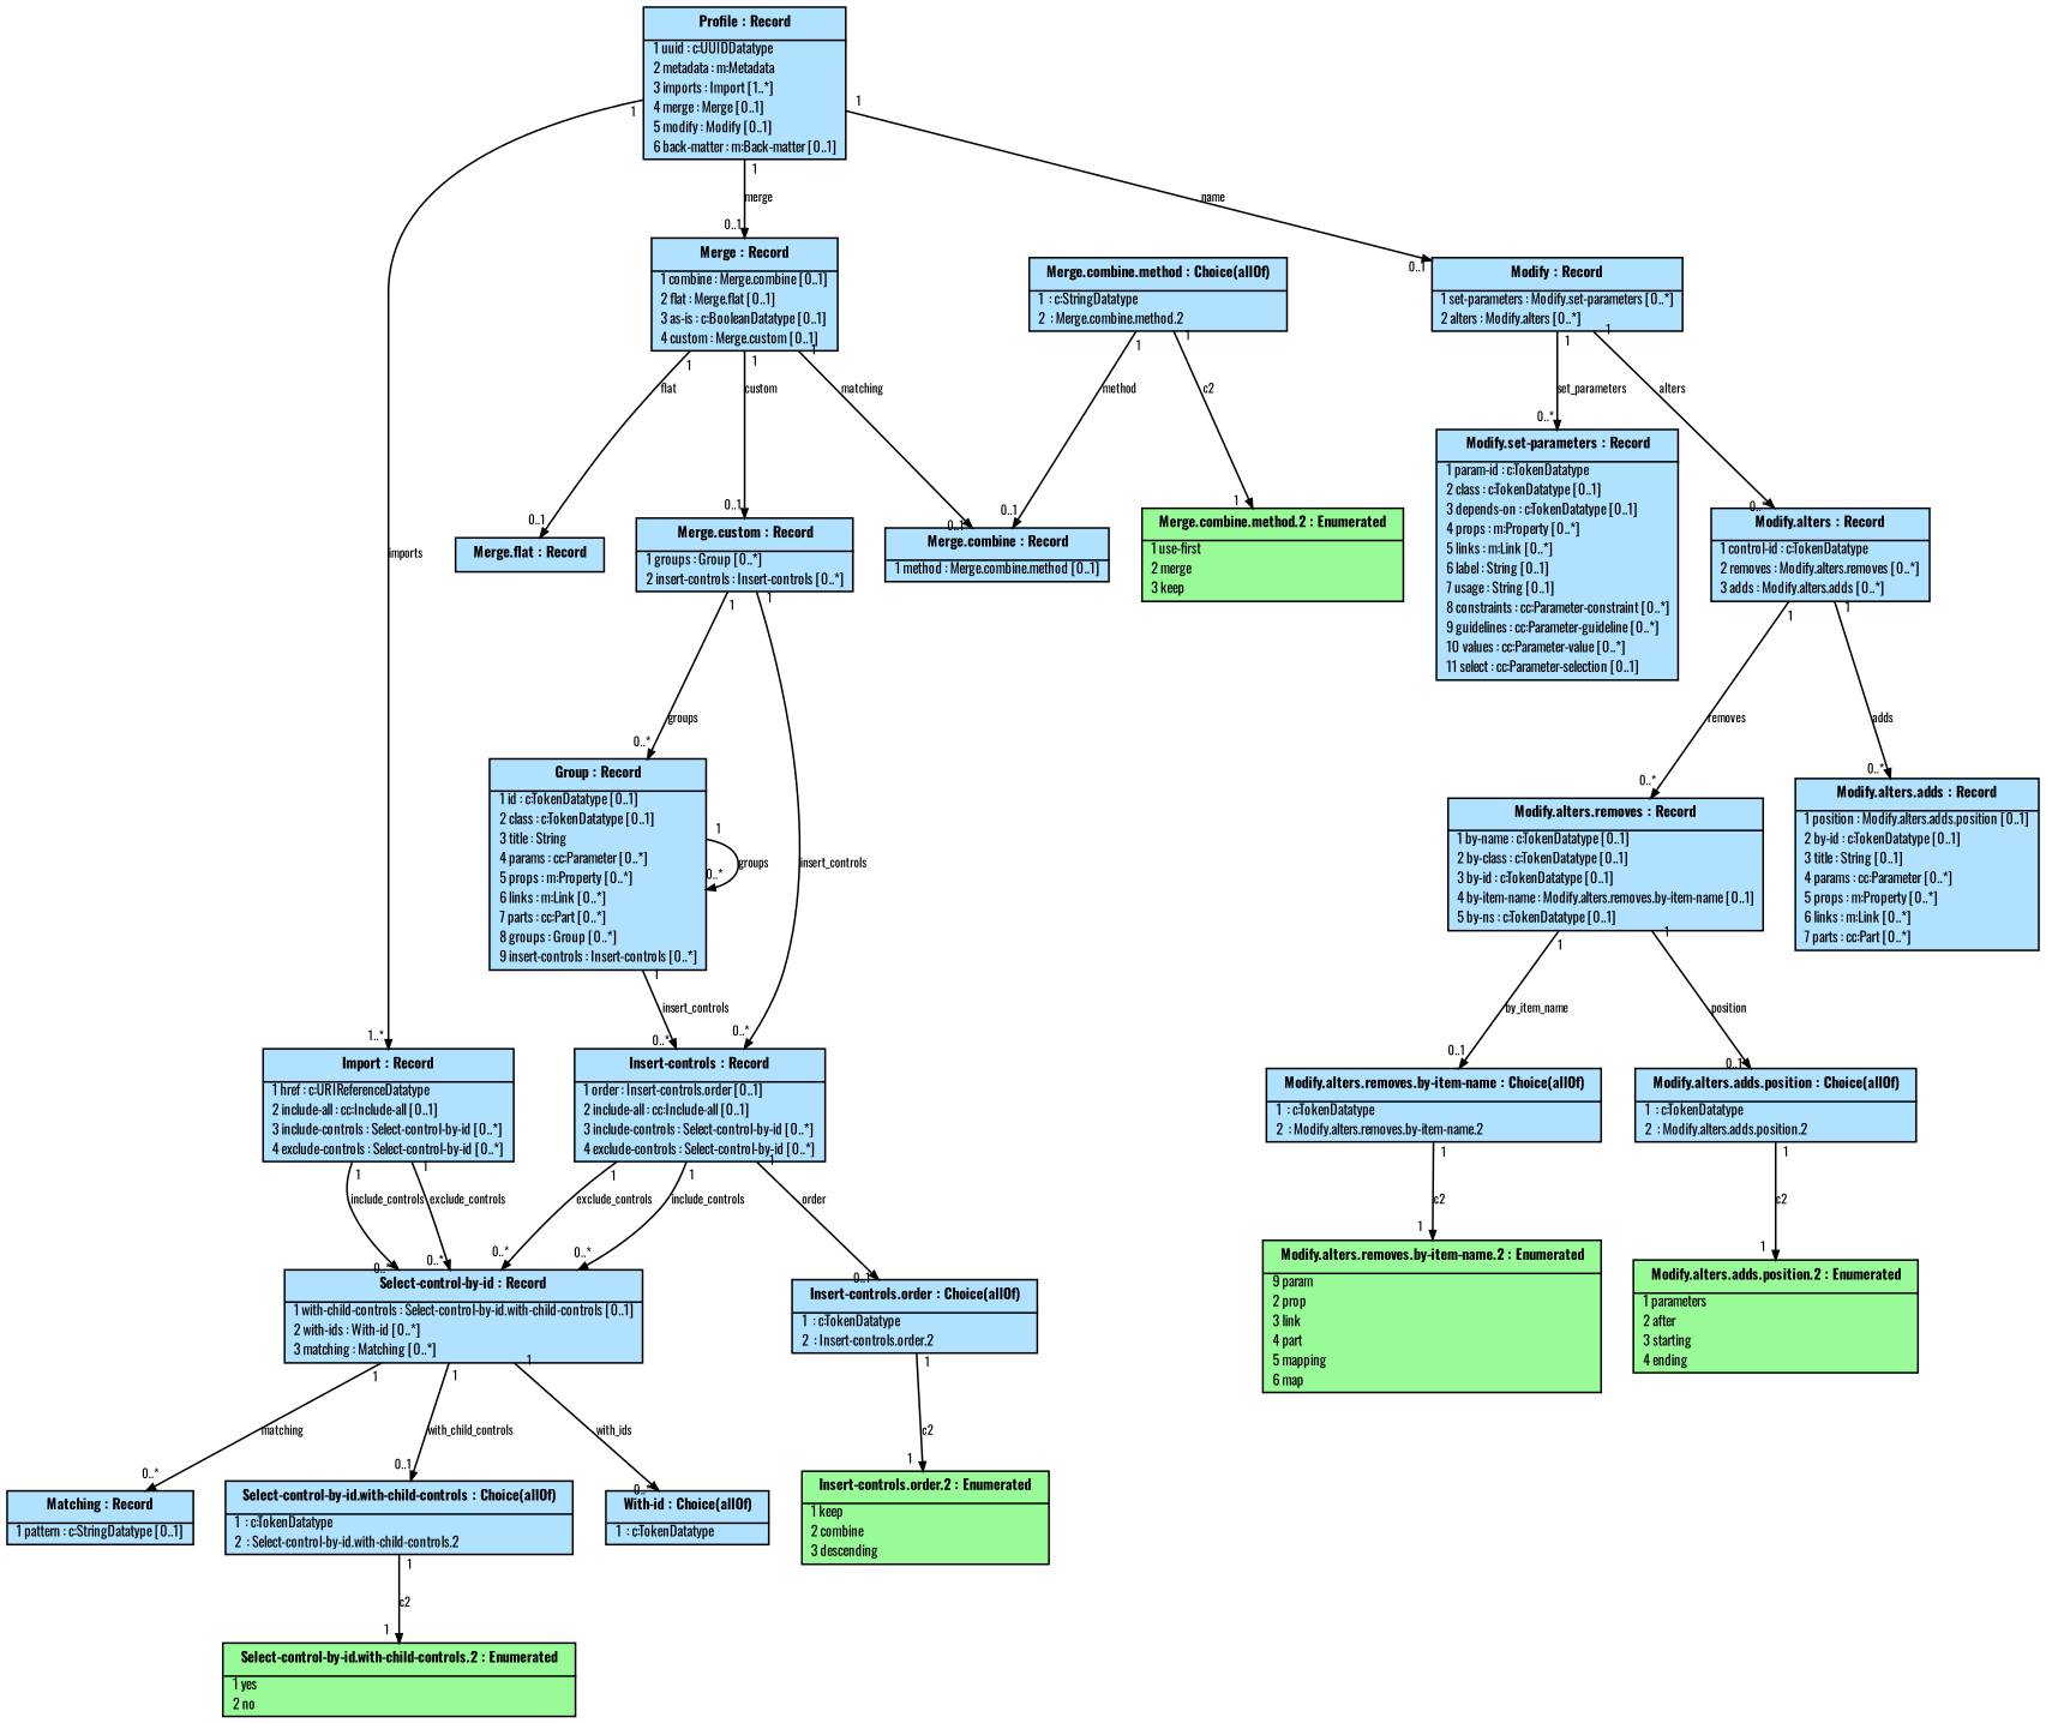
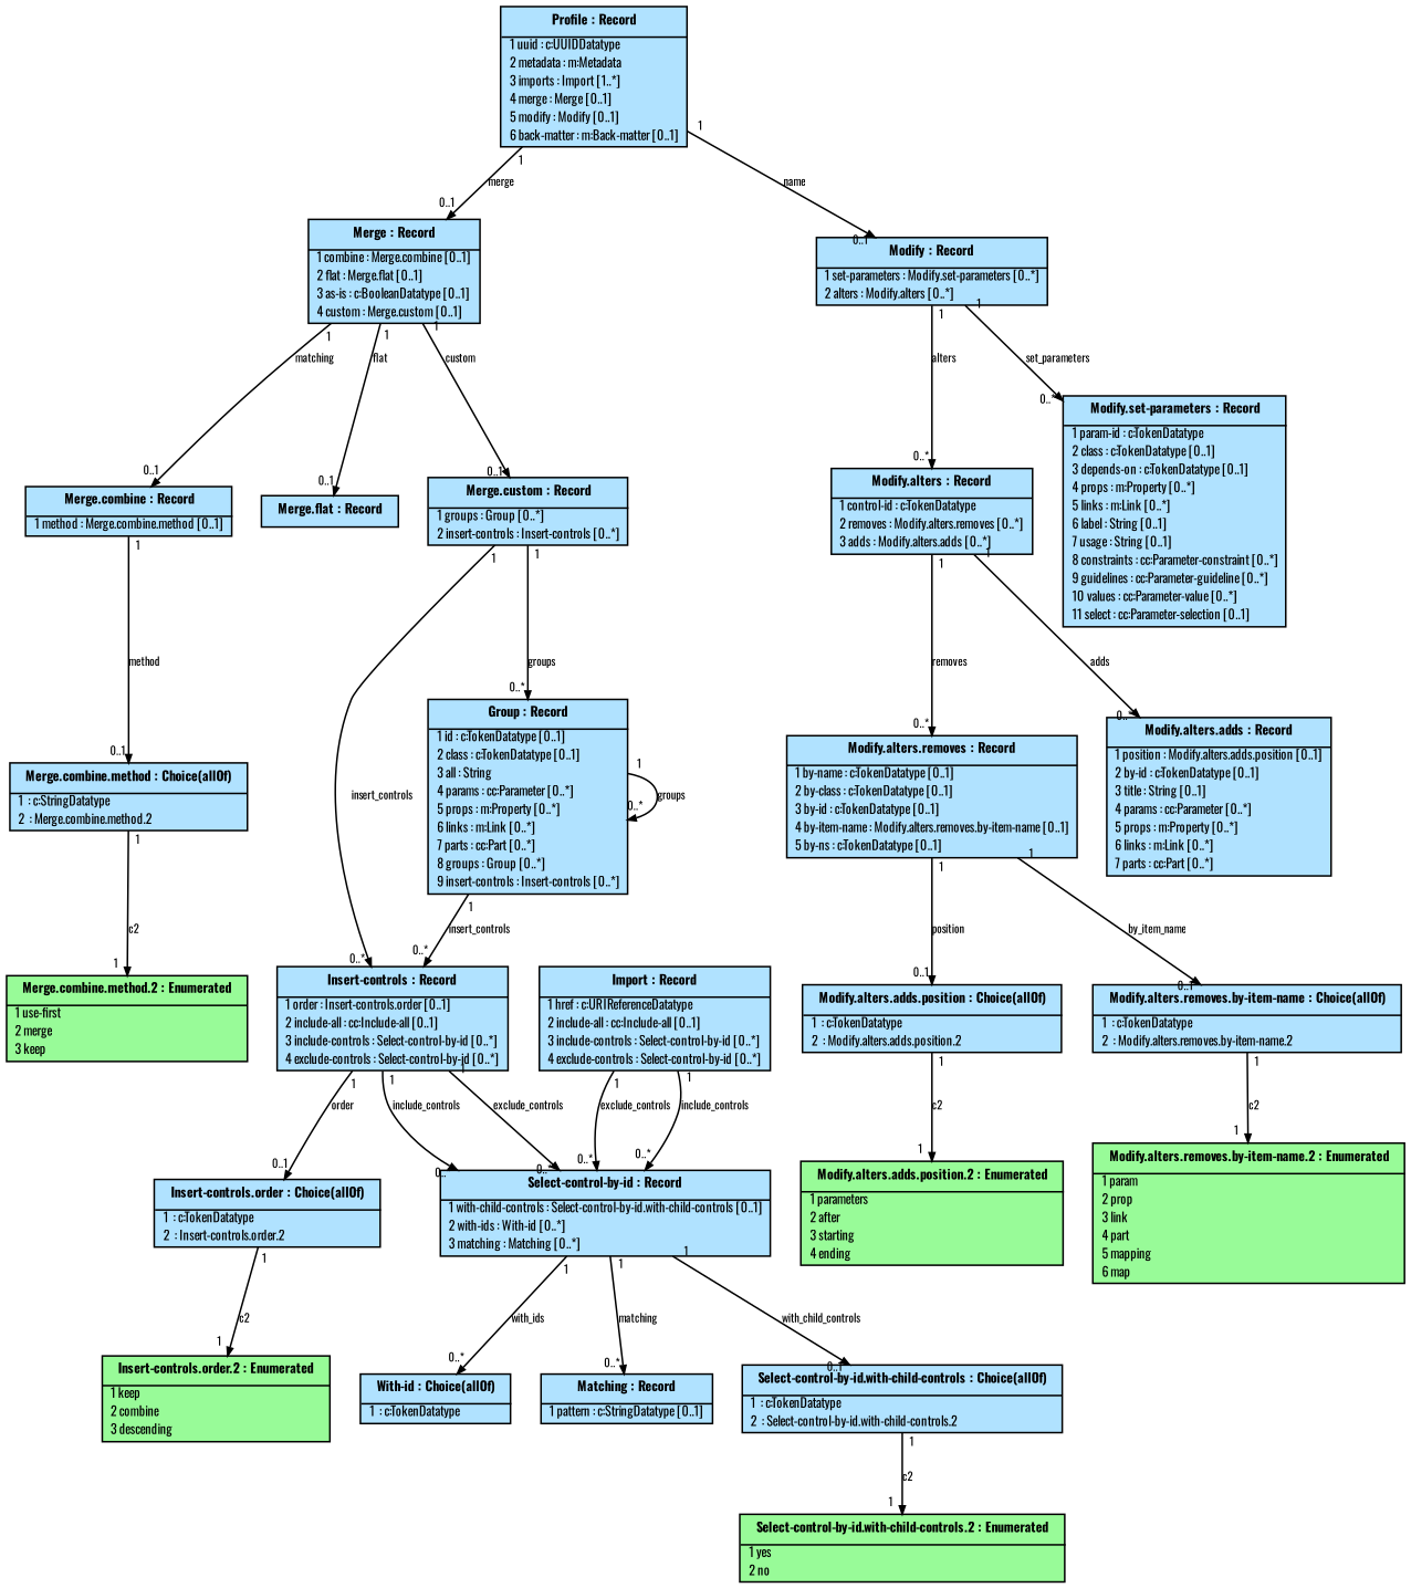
  digraph {
    fontname=Oswald
    fontsize=12
    node [fillcolor=lightskyblue1 fontname=Oswald fontsize=8 shape=plain style=filled]
    edge [arrowsize=0.5 fontname=Oswald fontsize=7 headlabel="0..*" labelangle=45.0 labeldistance=0.9 taillabel=1]
    n1 [label=<<table cellborder="0" cellpadding="1" cellspacing="0"> <tr><td cellpadding="4"><b>  Profile : Record  </b></td></tr><hr/>   <tr><td align="left">  1 uuid : c:UUIDDatatype  </td></tr>   <tr><td align="left">  2 metadata : m:Metadata  </td></tr>   <tr><td align="left">  3 imports : Import [1..*]  </td></tr>   <tr><td align="left">  4 merge : Merge [0..1]  </td></tr>   <tr><td align="left">  5 modify : Modify [0..1]  </td></tr>   <tr><td align="left">  6 back-matter : m:Back-matter [0..1]  </td></tr> </table>>]
    n2 [label=<<table cellborder="0" cellpadding="1" cellspacing="0"> <tr><td cellpadding="4"><b>  Import : Record  </b></td></tr><hr/>   <tr><td align="left">  1 href : c:URIReferenceDatatype  </td></tr>   <tr><td align="left">  2 include-all : cc:Include-all [0..1]  </td></tr>   <tr><td align="left">  3 include-controls : Select-control-by-id [0..*]  </td></tr>   <tr><td align="left">  4 exclude-controls : Select-control-by-id [0..*]  </td></tr> </table>>]
    n3 [label=<<table cellborder="0" cellpadding="1" cellspacing="0"> <tr><td cellpadding="4"><b>  Merge : Record  </b></td></tr><hr/>   <tr><td align="left">  1 combine : Merge.combine [0..1]  </td></tr>   <tr><td align="left">  2 flat : Merge.flat [0..1]  </td></tr>   <tr><td align="left">  3 as-is : c:BooleanDatatype [0..1]  </td></tr>   <tr><td align="left">  4 custom : Merge.custom [0..1]  </td></tr> </table>>]
    n4 [label=<<table cellborder="0" cellpadding="1" cellspacing="0"> <tr><td cellpadding="4"><b>  Modify : Record  </b></td></tr><hr/>   <tr><td align="left">  1 set-parameters : Modify.set-parameters [0..*]  </td></tr>   <tr><td align="left">  2 alters : Modify.alters [0..*]  </td></tr> </table>>]
    n5 [label=<<table cellborder="0" cellpadding="1" cellspacing="0"> <tr><td cellpadding="4"><b>  Select-control-by-id : Record  </b></td></tr><hr/>   <tr><td align="left">  1 with-child-controls : Select-control-by-id.with-child-controls [0..1]  </td></tr>   <tr><td align="left">  2 with-ids : With-id [0..*]  </td></tr>   <tr><td align="left">  3 matching : Matching [0..*]  </td></tr> </table>>]
    n6 [label=<<table cellborder="0" cellpadding="1" cellspacing="0"> <tr><td cellpadding="4"><b>  Merge.combine : Record  </b></td></tr><hr/>   <tr><td align="left">  1 method : Merge.combine.method [0..1]  </td></tr> </table>>]
    n7 [label=<<table cellborder="0" cellpadding="1" cellspacing="0"> <tr><td cellpadding="4"><b>  Merge.flat : Record  </b></td></tr> </table>>]
    n8 [label=<<table cellborder="0" cellpadding="1" cellspacing="0"> <tr><td cellpadding="4"><b>  Merge.custom : Record  </b></td></tr><hr/>   <tr><td align="left">  1 groups : Group [0..*]  </td></tr>   <tr><td align="left">  2 insert-controls : Insert-controls [0..*]  </td></tr> </table>>]
    n9 [label=<<table cellborder="0" cellpadding="1" cellspacing="0"> <tr><td cellpadding="4"><b>  Modify.set-parameters : Record  </b></td></tr><hr/>   <tr><td align="left">  1 param-id : c:TokenDatatype  </td></tr>   <tr><td align="left">  2 class : c:TokenDatatype [0..1]  </td></tr>   <tr><td align="left">  3 depends-on : c:TokenDatatype [0..1]  </td></tr>   <tr><td align="left">  4 props : m:Property [0..*]  </td></tr>   <tr><td align="left">  5 links : m:Link [0..*]  </td></tr>   <tr><td align="left">  6 label : String [0..1]  </td></tr>   <tr><td align="left">  7 usage : String [0..1]  </td></tr>   <tr><td align="left">  8 constraints : cc:Parameter-constraint [0..*]  </td></tr>   <tr><td align="left">  9 guidelines : cc:Parameter-guideline [0..*]  </td></tr>   <tr><td align="left">  10 values : cc:Parameter-value [0..*]  </td></tr>   <tr><td align="left">  11 select : cc:Parameter-selection [0..1]  </td></tr> </table>>]
    n10 [label=<<table cellborder="0" cellpadding="1" cellspacing="0"> <tr><td cellpadding="4"><b>  Modify.alters : Record  </b></td></tr><hr/>   <tr><td align="left">  1 control-id : c:TokenDatatype  </td></tr>   <tr><td align="left">  2 removes : Modify.alters.removes [0..*]  </td></tr>   <tr><td align="left">  3 adds : Modify.alters.adds [0..*]  </td></tr> </table>>]
    n11 [label=<<table cellborder="0" cellpadding="1" cellspacing="0"> <tr><td cellpadding="4"><b>  Select-control-by-id.with-child-controls : Choice(allOf)  </b></td></tr><hr/>   <tr><td align="left">  1  : c:TokenDatatype  </td></tr>   <tr><td align="left">  2  : Select-control-by-id.with-child-controls.2  </td></tr> </table>>]
    n12 [label=<<table cellborder="0" cellpadding="1" cellspacing="0"> <tr><td cellpadding="4"><b>  With-id : Choice(allOf)  </b></td></tr><hr/>   <tr><td align="left">  1  : c:TokenDatatype  </td></tr> </table>>]
    n13 [label=<<table cellborder="0" cellpadding="1" cellspacing="0"> <tr><td cellpadding="4"><b>  Matching : Record  </b></td></tr><hr/>   <tr><td align="left">  1 pattern : c:StringDatatype [0..1]  </td></tr> </table>>]
    n14 [fillcolor=palegreen label=<<table cellborder="0" cellpadding="1" cellspacing="0"> <tr><td cellpadding="4"><b>  Select-control-by-id.with-child-controls.2 : Enumerated  </b></td></tr><hr/>   <tr><td align="left">  1 yes  </td></tr>   <tr><td align="left">  2 no  </td></tr> </table>>]
    n15 [label=<<table cellborder="0" cellpadding="1" cellspacing="0"> <tr><td cellpadding="4"><b>  Merge.combine.method : Choice(allOf)  </b></td></tr><hr/>   <tr><td align="left">  1  : c:StringDatatype  </td></tr>   <tr><td align="left">  2  : Merge.combine.method.2  </td></tr> </table>>]
-   n16 [label=<<table cellborder="0" cellpadding="1" cellspacing="0"> <tr><td cellpadding="4"><b>  Group : Record  </b></td></tr><hr/>   <tr><td align="left">  1 id : c:TokenDatatype [0..1]  </td></tr>   <tr><td align="left">  2 class : c:TokenDatatype [0..1]  </td></tr>   <tr><td align="left">  3 title : String  </td></tr>   <tr><td align="left">  4 params : cc:Parameter [0..*]  </td></tr>   <tr><td align="left">  5 props : m:Property [0..*]  </td></tr>   <tr><td align="left">  6 links : m:Link [0..*]  </td></tr>   <tr><td align="left">  7 parts : cc:Part [0..*]  </td></tr>   <tr><td align="left">  8 groups : Group [0..*]  </td></tr>   <tr><td align="left">  9 insert-controls : Insert-controls [0..*]  </td></tr> </table>>]
+   n16 [label=<<table cellborder="0" cellpadding="1" cellspacing="0"> <tr><td cellpadding="4"><b>  Group : Record  </b></td></tr><hr/>   <tr><td align="left">  1 id : c:TokenDatatype [0..1]  </td></tr>   <tr><td align="left">  2 class : c:TokenDatatype [0..1]  </td></tr>   <tr><td align="left">  3 all : String  </td></tr>   <tr><td align="left">  4 params : cc:Parameter [0..*]  </td></tr>   <tr><td align="left">  5 props : m:Property [0..*]  </td></tr>   <tr><td align="left">  6 links : m:Link [0..*]  </td></tr>   <tr><td align="left">  7 parts : cc:Part [0..*]  </td></tr>   <tr><td align="left">  8 groups : Group [0..*]  </td></tr>   <tr><td align="left">  9 insert-controls : Insert-controls [0..*]  </td></tr> </table>>]
    n17 [label=<<table cellborder="0" cellpadding="1" cellspacing="0"> <tr><td cellpadding="4"><b>  Insert-controls : Record  </b></td></tr><hr/>   <tr><td align="left">  1 order : Insert-controls.order [0..1]  </td></tr>   <tr><td align="left">  2 include-all : cc:Include-all [0..1]  </td></tr>   <tr><td align="left">  3 include-controls : Select-control-by-id [0..*]  </td></tr>   <tr><td align="left">  4 exclude-controls : Select-control-by-id [0..*]  </td></tr> </table>>]
    n18 [fillcolor=palegreen label=<<table cellborder="0" cellpadding="1" cellspacing="0"> <tr><td cellpadding="4"><b>  Merge.combine.method.2 : Enumerated  </b></td></tr><hr/>   <tr><td align="left">  1 use-first  </td></tr>   <tr><td align="left">  2 merge  </td></tr>   <tr><td align="left">  3 keep  </td></tr> </table>>]
    n19 [label=<<table cellborder="0" cellpadding="1" cellspacing="0"> <tr><td cellpadding="4"><b>  Insert-controls.order : Choice(allOf)  </b></td></tr><hr/>   <tr><td align="left">  1  : c:TokenDatatype  </td></tr>   <tr><td align="left">  2  : Insert-controls.order.2  </td></tr> </table>>]
    n20 [fillcolor=palegreen label=<<table cellborder="0" cellpadding="1" cellspacing="0"> <tr><td cellpadding="4"><b>  Insert-controls.order.2 : Enumerated  </b></td></tr><hr/>   <tr><td align="left">  1 keep  </td></tr>   <tr><td align="left">  2 combine  </td></tr>   <tr><td align="left">  3 descending  </td></tr> </table>>]
    n21 [label=<<table cellborder="0" cellpadding="1" cellspacing="0"> <tr><td cellpadding="4"><b>  Modify.alters.removes : Record  </b></td></tr><hr/>   <tr><td align="left">  1 by-name : c:TokenDatatype [0..1]  </td></tr>   <tr><td align="left">  2 by-class : c:TokenDatatype [0..1]  </td></tr>   <tr><td align="left">  3 by-id : c:TokenDatatype [0..1]  </td></tr>   <tr><td align="left">  4 by-item-name : Modify.alters.removes.by-item-name [0..1]  </td></tr>   <tr><td align="left">  5 by-ns : c:TokenDatatype [0..1]  </td></tr> </table>>]
    n22 [label=<<table cellborder="0" cellpadding="1" cellspacing="0"> <tr><td cellpadding="4"><b>  Modify.alters.adds : Record  </b></td></tr><hr/>   <tr><td align="left">  1 position : Modify.alters.adds.position [0..1]  </td></tr>   <tr><td align="left">  2 by-id : c:TokenDatatype [0..1]  </td></tr>   <tr><td align="left">  3 title : String [0..1]  </td></tr>   <tr><td align="left">  4 params : cc:Parameter [0..*]  </td></tr>   <tr><td align="left">  5 props : m:Property [0..*]  </td></tr>   <tr><td align="left">  6 links : m:Link [0..*]  </td></tr>   <tr><td align="left">  7 parts : cc:Part [0..*]  </td></tr> </table>>]
    n23 [label=<<table cellborder="0" cellpadding="1" cellspacing="0"> <tr><td cellpadding="4"><b>  Modify.alters.removes.by-item-name : Choice(allOf)  </b></td></tr><hr/>   <tr><td align="left">  1  : c:TokenDatatype  </td></tr>   <tr><td align="left">  2  : Modify.alters.removes.by-item-name.2  </td></tr> </table>>]
    n24 [label=<<table cellborder="0" cellpadding="1" cellspacing="0"> <tr><td cellpadding="4"><b>  Modify.alters.adds.position : Choice(allOf)  </b></td></tr><hr/>   <tr><td align="left">  1  : c:TokenDatatype  </td></tr>   <tr><td align="left">  2  : Modify.alters.adds.position.2  </td></tr> </table>>]
-   n25 [fillcolor=palegreen label=<<table cellborder="0" cellpadding="1" cellspacing="0"> <tr><td cellpadding="4"><b>  Modify.alters.removes.by-item-name.2 : Enumerated  </b></td></tr><hr/>   <tr><td align="left">  9 param  </td></tr>   <tr><td align="left">  2 prop  </td></tr>   <tr><td align="left">  3 link  </td></tr>   <tr><td align="left">  4 part  </td></tr>   <tr><td align="left">  5 mapping  </td></tr>   <tr><td align="left">  6 map  </td></tr> </table>>]
+   n25 [fillcolor=palegreen label=<<table cellborder="0" cellpadding="1" cellspacing="0"> <tr><td cellpadding="4"><b>  Modify.alters.removes.by-item-name.2 : Enumerated  </b></td></tr><hr/>   <tr><td align="left">  1 param  </td></tr>   <tr><td align="left">  2 prop  </td></tr>   <tr><td align="left">  3 link  </td></tr>   <tr><td align="left">  4 part  </td></tr>   <tr><td align="left">  5 mapping  </td></tr>   <tr><td align="left">  6 map  </td></tr> </table>>]
    n26 [fillcolor=palegreen label=<<table cellborder="0" cellpadding="1" cellspacing="0"> <tr><td cellpadding="4"><b>  Modify.alters.adds.position.2 : Enumerated  </b></td></tr><hr/>   <tr><td align="left">  1 parameters  </td></tr>   <tr><td align="left">  2 after  </td></tr>   <tr><td align="left">  3 starting  </td></tr>   <tr><td align="left">  4 ending  </td></tr> </table>>]
-   n1 -> n2 [headlabel="1..*" label=imports]
    n1 -> n3 [headlabel="0..1" label=merge]
    n1 -> n4 [headlabel="0..1" label=name]
    n2 -> n5 [label=include_controls]
    n2 -> n5 [label=exclude_controls]
    n3 -> n6 [headlabel="0..1" label=matching]
    n3 -> n7 [headlabel="0..1" label=flat]
    n3 -> n8 [headlabel="0..1" label=custom]
    n4 -> n9 [label=set_parameters]
    n4 -> n10 [label=alters]
    n5 -> n11 [headlabel="0..1" label=with_child_controls]
    n5 -> n12 [label=with_ids]
    n5 -> n13 [label=matching]
-   n15 -> n6 [headlabel="0..1" label=method]
+   n6 -> n15 [headlabel="0..1" label=method]
    n8 -> n16 [label=groups]
    n8 -> n17 [label=insert_controls]
    n10 -> n21 [label=removes]
    n10 -> n22 [label=adds]
    n11 -> n14 [headlabel=1 label=c2]
    n15 -> n18 [headlabel=1 label=c2]
    n16 -> n16 [label=groups]
    n16 -> n17 [label=insert_controls]
    n17 -> n5 [label=include_controls]
    n17 -> n5 [label=exclude_controls]
    n17 -> n19 [headlabel="0..1" label=order]
    n19 -> n20 [headlabel=1 label=c2]
    n21 -> n23 [headlabel="0..1" label=by_item_name]
    n21 -> n24 [headlabel="0..1" label=position]
    n23 -> n25 [headlabel=1 label=c2]
    n24 -> n26 [headlabel=1 label=c2]
  }
